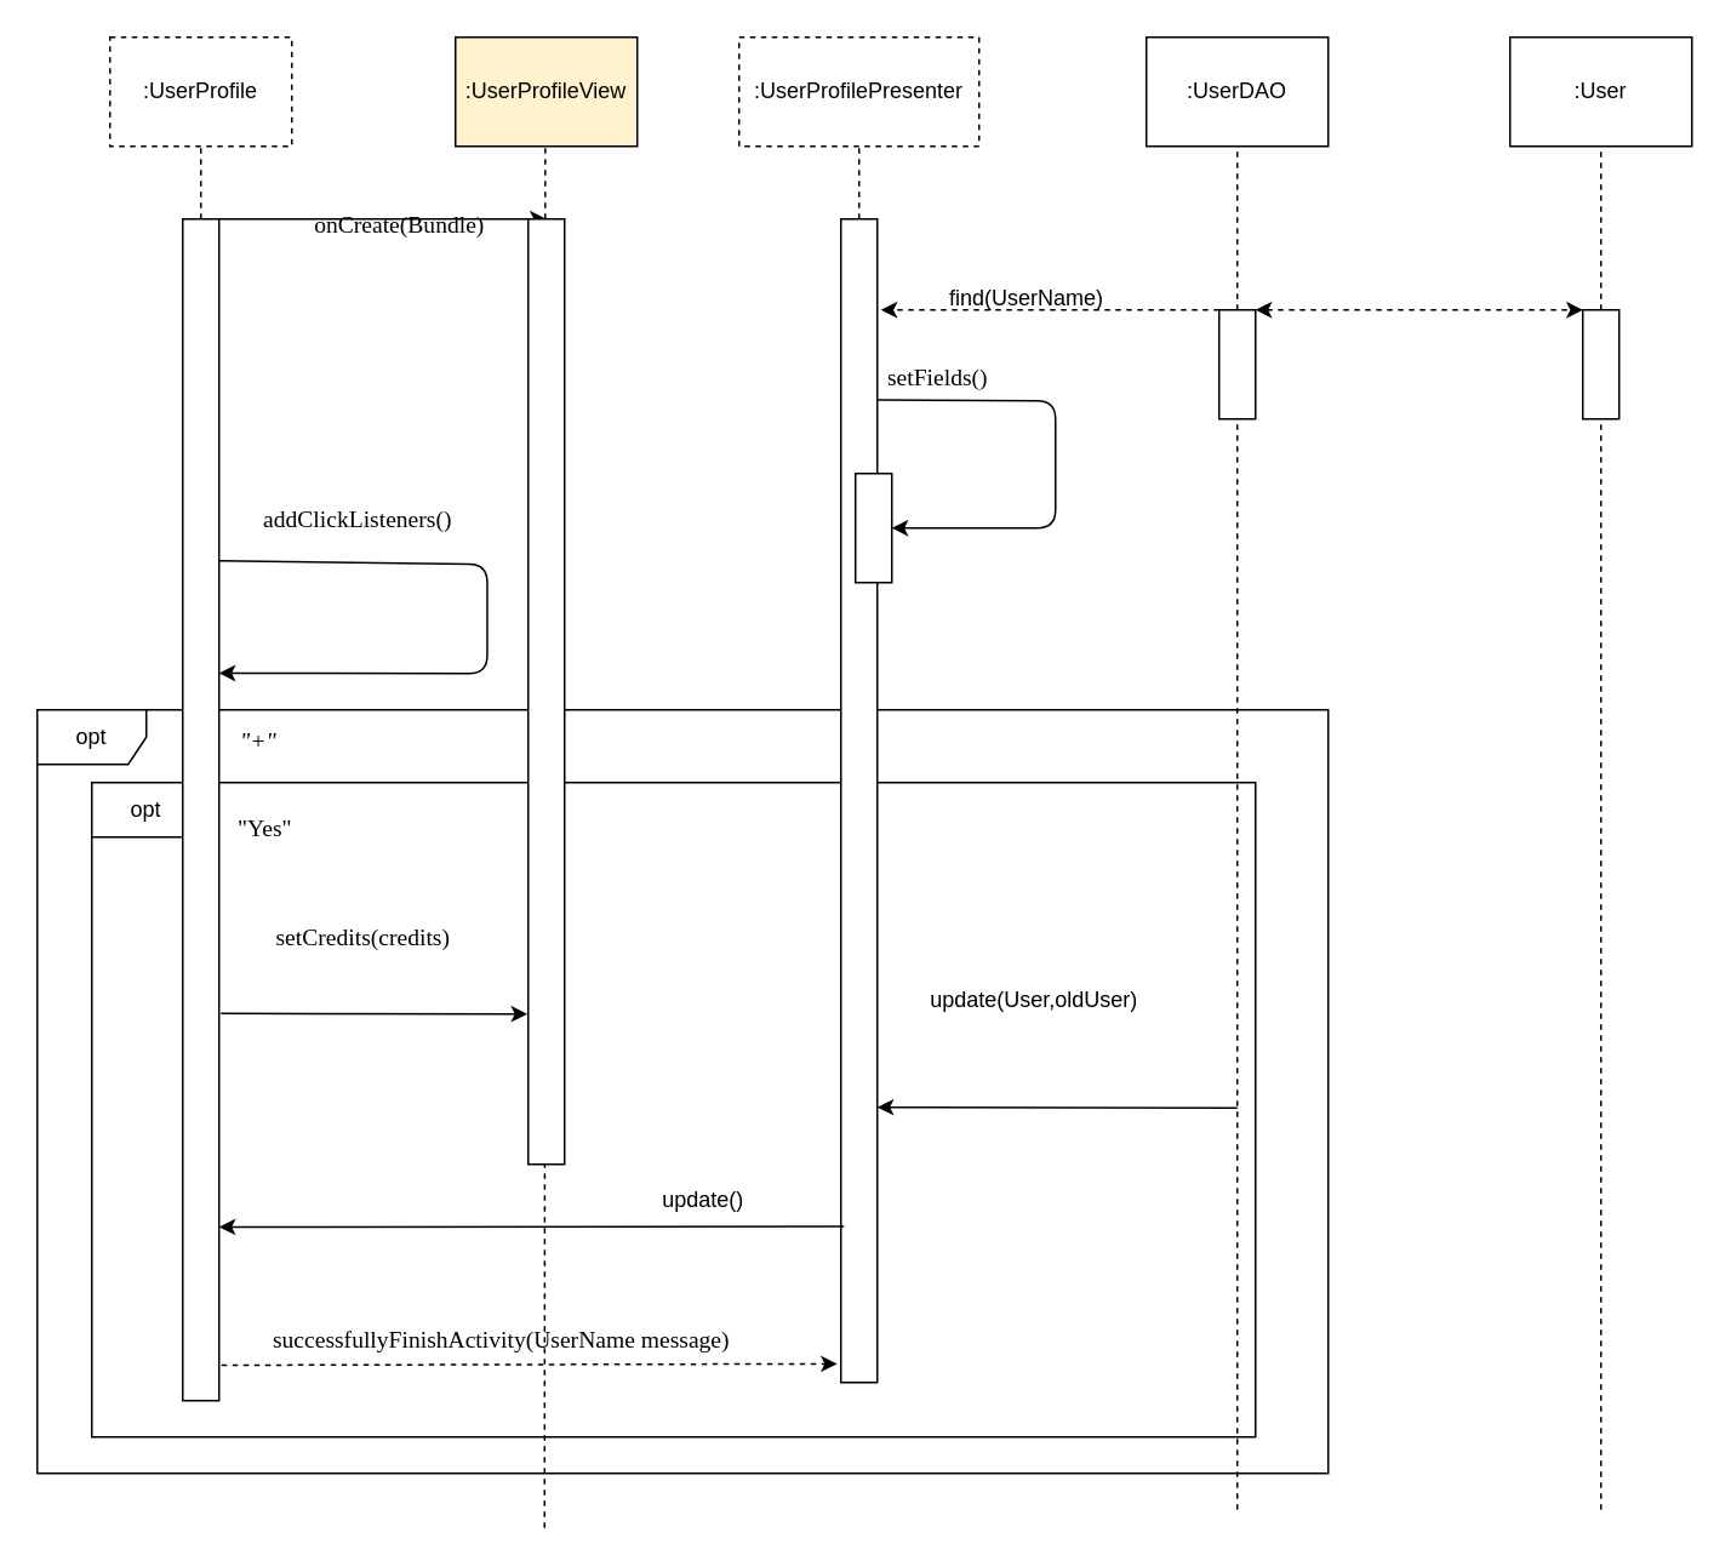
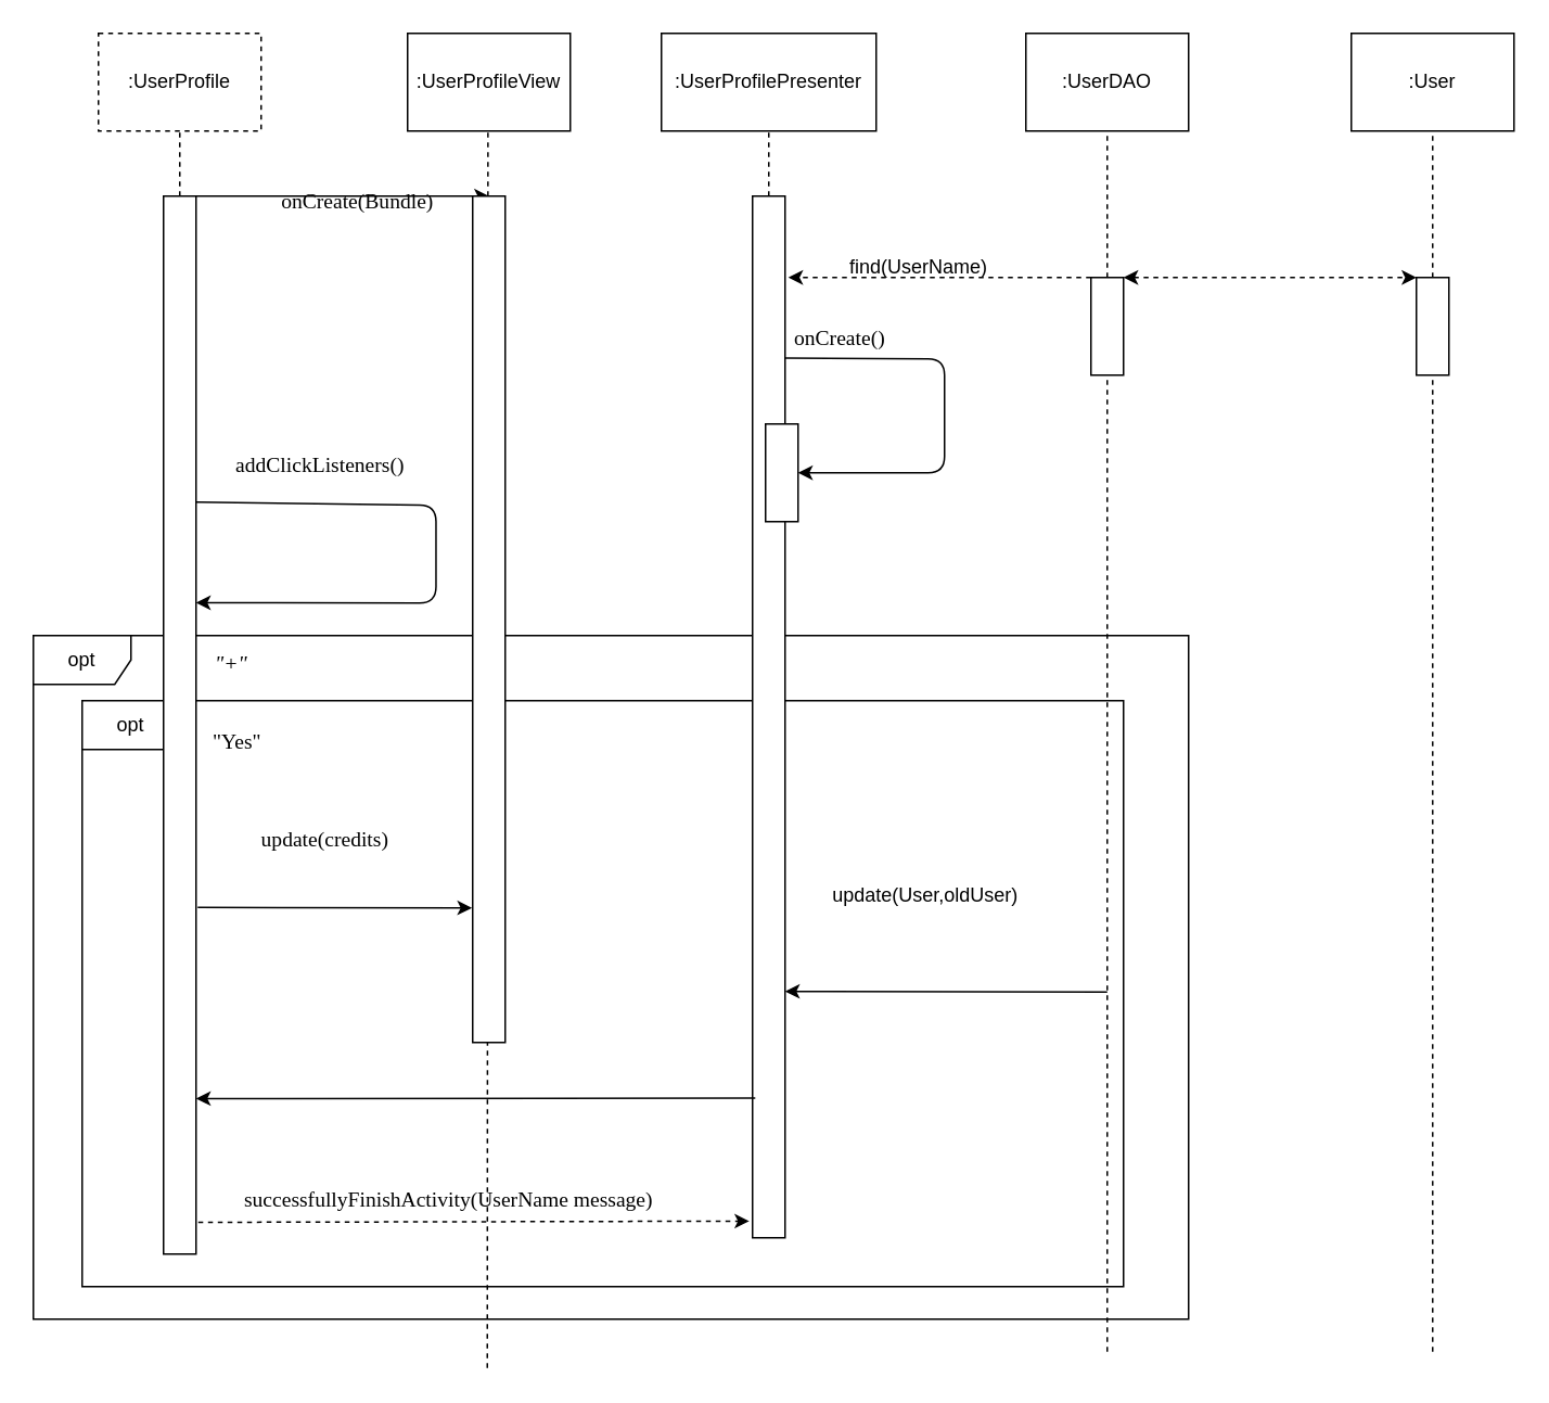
  <mxCell id="0" />
  <mxCell id="1" parent="0" />
  <mxCell id="2" value="opt" style="shape=umlFrame;whiteSpace=wrap;html=1;" parent="1" vertex="1"><mxGeometry x="20" y="390" width="710" height="420" as="geometry" /></mxCell>
  <mxCell id="3" value="opt" style="shape=umlFrame;whiteSpace=wrap;html=1;" parent="1" vertex="1"><mxGeometry x="50" y="430" width="640" height="360" as="geometry" /></mxCell>
  <mxCell id="4" value=":UserProfile" style="rounded=0;whiteSpace=wrap;html=1;dashed=1;" parent="1" vertex="1"><mxGeometry x="60" y="20" width="100" height="60" as="geometry" /></mxCell>
  <mxCell id="5" value="" style="endArrow=none;dashed=1;html=1;entryX=0.5;entryY=1;entryDx=0;entryDy=0;" parent="1" source="22" target="4" edge="1"><mxGeometry width="50" height="50" relative="1" as="geometry"><mxPoint x="110" y="690" as="sourcePoint" /><mxPoint x="109" y="243.036" as="targetPoint" /></mxGeometry></mxCell>
- <mxCell id="6" value=":UserProfilePresenter" style="rounded=0;whiteSpace=wrap;html=1;dashed=1;" parent="1" vertex="1"><mxGeometry x="406" y="20" width="132" height="60" as="geometry" /></mxCell>
+ <mxCell id="6" value=":UserProfilePresenter" style="rounded=0;whiteSpace=wrap;html=1;" parent="1" vertex="1"><mxGeometry x="406" y="20" width="132" height="60" as="geometry" /></mxCell>
  <mxCell id="7" value="" style="endArrow=none;dashed=1;html=1;entryX=0.5;entryY=1;entryDx=0;entryDy=0;" parent="1" source="12" target="6" edge="1"><mxGeometry width="50" height="50" relative="1" as="geometry"><mxPoint x="472" y="590" as="sourcePoint" /><mxPoint x="471" y="243.036" as="targetPoint" /></mxGeometry></mxCell>
- <mxCell id="8" value=":UserProfileView" style="rounded=0;whiteSpace=wrap;html=1;fillColor=#fff2cc;" parent="1" vertex="1"><mxGeometry x="250" y="20" width="100" height="60" as="geometry" /></mxCell>
+ <mxCell id="8" value=":UserProfileView" style="rounded=0;whiteSpace=wrap;html=1;" parent="1" vertex="1"><mxGeometry x="250" y="20" width="100" height="60" as="geometry" /></mxCell>
  <mxCell id="9" value="" style="endArrow=classic;html=1;exitX=0.75;exitY=0;exitDx=0;exitDy=0;" parent="1" source="22" edge="1"><mxGeometry width="50" height="50" relative="1" as="geometry"><mxPoint x="110" y="120" as="sourcePoint" /><mxPoint x="300" y="120" as="targetPoint" /></mxGeometry></mxCell>
  <mxCell id="10" value="" style="endArrow=classic;html=1;dashed=1;exitX=0;exitY=0;exitDx=0;exitDy=0;" parent="1" source="19" edge="1"><mxGeometry width="50" height="50" relative="1" as="geometry"><mxPoint x="680" y="290" as="sourcePoint" /><mxPoint x="484" y="170" as="targetPoint" /></mxGeometry></mxCell>
  <mxCell id="11" value="find(UserName)" style="text;html=1;" parent="1" vertex="1"><mxGeometry x="520" y="150" width="40" height="30" as="geometry" /></mxCell>
  <mxCell id="12" value="" style="rounded=0;whiteSpace=wrap;html=1;" parent="1" vertex="1"><mxGeometry x="462" y="120" width="20" height="640" as="geometry" /></mxCell>
  <mxCell id="13" value="" style="endArrow=none;dashed=1;html=1;entryX=0.5;entryY=1;entryDx=0;entryDy=0;" parent="1" source="33" edge="1"><mxGeometry width="50" height="50" relative="1" as="geometry"><mxPoint x="300" y="670" as="sourcePoint" /><mxPoint x="300" y="230" as="targetPoint" /></mxGeometry></mxCell>
  <mxCell id="14" value=":User" style="rounded=0;whiteSpace=wrap;html=1;" parent="1" vertex="1"><mxGeometry x="830" y="20" width="100" height="60" as="geometry" /></mxCell>
  <mxCell id="15" value="" style="endArrow=none;dashed=1;html=1;entryX=0.5;entryY=1;entryDx=0;entryDy=0;" parent="1" source="27" target="14" edge="1"><mxGeometry width="50" height="50" relative="1" as="geometry"><mxPoint x="890" y="690" as="sourcePoint" /><mxPoint x="889" y="263.036" as="targetPoint" /></mxGeometry></mxCell>
  <mxCell id="16" value=":UserDAO" style="rounded=0;whiteSpace=wrap;html=1;" parent="1" vertex="1"><mxGeometry x="630" y="20" width="100" height="60" as="geometry" /></mxCell>
  <mxCell id="17" value="" style="endArrow=none;dashed=1;html=1;entryX=0.5;entryY=1;entryDx=0;entryDy=0;" parent="1" source="19" target="16" edge="1"><mxGeometry width="50" height="50" relative="1" as="geometry"><mxPoint x="680" y="670" as="sourcePoint" /><mxPoint x="679" y="243.036" as="targetPoint" /></mxGeometry></mxCell>
  <mxCell id="18" value="" style="endArrow=classic;startArrow=classic;html=1;dashed=1;exitX=1;exitY=0;exitDx=0;exitDy=0;entryX=0;entryY=0;entryDx=0;entryDy=0;" parent="1" source="19" edge="1" target="27"><mxGeometry width="50" height="50" relative="1" as="geometry"><mxPoint x="680" y="170" as="sourcePoint" /><mxPoint x="1012" y="170" as="targetPoint" /></mxGeometry></mxCell>
  <mxCell id="19" value="" style="rounded=0;whiteSpace=wrap;html=1;" parent="1" vertex="1"><mxGeometry x="670" y="170" width="20" height="60" as="geometry" /></mxCell>
  <mxCell id="20" value="" style="endArrow=none;dashed=1;html=1;entryX=0.5;entryY=1;entryDx=0;entryDy=0;" parent="1" target="19" edge="1"><mxGeometry width="50" height="50" relative="1" as="geometry"><mxPoint x="680" y="830" as="sourcePoint" /><mxPoint x="680" y="80" as="targetPoint" /></mxGeometry></mxCell>
  <mxCell id="21" value="&lt;pre style=&quot;font-family: &amp;#34;consolas&amp;#34; ; font-size: 9.8pt&quot;&gt;addClickListeners()&lt;/pre&gt;" style="text;html=1;align=center;verticalAlign=middle;resizable=0;points=[];autosize=1;" parent="1" vertex="1"><mxGeometry x="121.48" y="260" width="150" height="50" as="geometry" /></mxCell>
  <mxCell id="22" value="" style="rounded=0;whiteSpace=wrap;html=1;" parent="1" vertex="1"><mxGeometry x="100" y="120" width="20" height="650" as="geometry" /></mxCell>
  <mxCell id="23" value="&lt;pre style=&quot;font-family: &amp;#34;consolas&amp;#34; ; font-size: 9.8pt&quot;&gt;onCreate(Bundle)&lt;span style=&quot;background-color: rgb(43 , 43 , 43)&quot;&gt;&lt;br&gt;&lt;/span&gt;&lt;/pre&gt;" style="text;html=1;align=center;verticalAlign=middle;resizable=0;points=[];autosize=1;" parent="1" vertex="1"><mxGeometry x="154" y="98" width="130" height="50" as="geometry" /></mxCell>
- <mxCell id="24" value="&lt;pre style=&quot;font-family: &amp;#34;consolas&amp;#34; ; font-size: 9.8pt&quot;&gt;setFields()&lt;/pre&gt;" style="text;whiteSpace=wrap;html=1;" parent="1" vertex="1"><mxGeometry x="486" y="180" width="90" height="30" as="geometry" /></mxCell>
+ <mxCell id="24" value="&lt;pre style=&quot;font-family: &amp;#34;consolas&amp;#34; ; font-size: 9.8pt&quot;&gt;onCreate()&lt;/pre&gt;" style="text;whiteSpace=wrap;html=1;" parent="1" vertex="1"><mxGeometry x="486" y="180" width="90" height="30" as="geometry" /></mxCell>
  <mxCell id="25" value="" style="rounded=0;whiteSpace=wrap;html=1;" parent="1" vertex="1"><mxGeometry x="470" y="260" width="20" height="60" as="geometry" /></mxCell>
  <mxCell id="26" value="" style="endArrow=classic;html=1;exitX=0.75;exitY=0;exitDx=0;exitDy=0;entryX=1;entryY=0.5;entryDx=0;entryDy=0;" parent="1" edge="1"><mxGeometry width="50" height="50" relative="1" as="geometry"><mxPoint x="482" y="219.5" as="sourcePoint" /><mxPoint x="490" y="290" as="targetPoint" /><Array as="points"><mxPoint x="580" y="220" /><mxPoint x="580" y="290" /></Array></mxGeometry></mxCell>
  <mxCell id="27" value="" style="rounded=0;whiteSpace=wrap;html=1;" parent="1" vertex="1"><mxGeometry x="870" y="170" width="20" height="60" as="geometry" /></mxCell>
  <mxCell id="28" value="" style="endArrow=none;dashed=1;html=1;entryX=0.5;entryY=1;entryDx=0;entryDy=0;" parent="1" target="27" edge="1"><mxGeometry width="50" height="50" relative="1" as="geometry"><mxPoint x="880" y="830" as="sourcePoint" /><mxPoint x="880" y="80" as="targetPoint" /></mxGeometry></mxCell>
  <mxCell id="29" value="" style="endArrow=classic;html=1;exitX=1.126;exitY=0.197;exitDx=0;exitDy=0;exitPerimeter=0;entryX=1.126;entryY=0.292;entryDx=0;entryDy=0;entryPerimeter=0;" parent="1" edge="1"><mxGeometry width="50" height="50" relative="1" as="geometry"><mxPoint x="120" y="308.05" as="sourcePoint" /><mxPoint x="120" y="369.8" as="targetPoint" /><Array as="points"><mxPoint x="267.48" y="310" /><mxPoint x="267.48" y="370" /></Array></mxGeometry></mxCell>
  <mxCell id="30" value="&lt;pre style=&quot;font-family: &amp;#34;consolas&amp;#34; ; font-size: 9.8pt&quot;&gt;&lt;span style=&quot;font-style: italic&quot;&gt;&quot;+&quot;&lt;/span&gt;&lt;/pre&gt;" style="text;whiteSpace=wrap;html=1;" parent="1" vertex="1"><mxGeometry x="130" y="380" width="40" height="60" as="geometry" /></mxCell>
  <mxCell id="31" value="" style="endArrow=none;dashed=1;html=1;entryX=0.5;entryY=1;entryDx=0;entryDy=0;" parent="1" edge="1"><mxGeometry width="50" height="50" relative="1" as="geometry"><mxPoint x="299" y="840" as="sourcePoint" /><mxPoint x="299.41" y="80" as="targetPoint" /></mxGeometry></mxCell>
  <mxCell id="32" value="&lt;pre style=&quot;font-family: &amp;#34;consolas&amp;#34; ; font-size: 9.8pt&quot;&gt;&quot;Yes&quot;&lt;/pre&gt;" style="text;html=1;align=center;verticalAlign=middle;resizable=0;points=[];autosize=1;" parent="1" vertex="1"><mxGeometry x="120" y="430" width="50" height="50" as="geometry" /></mxCell>
  <mxCell id="33" value="" style="rounded=0;whiteSpace=wrap;html=1;" parent="1" vertex="1"><mxGeometry x="290" y="120" width="20" height="520" as="geometry" /></mxCell>
- <mxCell id="34" value="&lt;pre style=&quot;text-align: left ; font-family: &amp;#34;consolas&amp;#34; ; font-size: 9.8pt&quot;&gt;setCredits(credits)&lt;/pre&gt;" style="text;html=1;align=center;verticalAlign=middle;resizable=0;points=[];autosize=1;" parent="1" vertex="1"><mxGeometry x="124" y="490" width="150" height="50" as="geometry" /></mxCell>
+ <mxCell id="34" value="&lt;pre style=&quot;text-align: left ; font-family: &amp;#34;consolas&amp;#34; ; font-size: 9.8pt&quot;&gt;update(credits)&lt;/pre&gt;" style="text;html=1;align=center;verticalAlign=middle;resizable=0;points=[];autosize=1;" parent="1" vertex="1"><mxGeometry x="124" y="490" width="150" height="50" as="geometry" /></mxCell>
  <mxCell id="35" value="" style="endArrow=classic;html=1;entryX=-0.021;entryY=0.841;entryDx=0;entryDy=0;entryPerimeter=0;" parent="1" target="33" edge="1"><mxGeometry width="50" height="50" relative="1" as="geometry"><mxPoint x="121" y="557" as="sourcePoint" /><mxPoint x="200" y="560" as="targetPoint" /></mxGeometry></mxCell>
  <mxCell id="36" value="" style="endArrow=classic;html=1;exitX=0.085;exitY=0.866;exitDx=0;exitDy=0;exitPerimeter=0;entryX=1;entryY=0.853;entryDx=0;entryDy=0;entryPerimeter=0;" parent="1" source="12" target="22" edge="1"><mxGeometry width="50" height="50" relative="1" as="geometry"><mxPoint x="360" y="640" as="sourcePoint" /><mxPoint x="410" y="590" as="targetPoint" /></mxGeometry></mxCell>
- <mxCell id="37" value="update()" style="text;html=1;align=center;verticalAlign=middle;resizable=0;points=[];autosize=1;" parent="1" vertex="1"><mxGeometry x="356" y="650" width="60" height="20" as="geometry" /></mxCell>
  <mxCell id="38" value="" style="endArrow=classic;html=1;entryX=1;entryY=0.931;entryDx=0;entryDy=0;entryPerimeter=0;" parent="1" edge="1"><mxGeometry width="50" height="50" relative="1" as="geometry"><mxPoint x="680" y="609" as="sourcePoint" /><mxPoint x="482" y="608.6" as="targetPoint" /></mxGeometry></mxCell>
  <mxCell id="39" value="update(User,oldUser)" style="text;html=1;align=center;verticalAlign=middle;resizable=0;points=[];autosize=1;" parent="1" vertex="1"><mxGeometry x="503" y="540" width="130" height="20" as="geometry" /></mxCell>
  <mxCell id="40" value="" style="endArrow=classic;html=1;exitX=1.068;exitY=0.97;exitDx=0;exitDy=0;exitPerimeter=0;entryX=-0.1;entryY=0.984;entryDx=0;entryDy=0;entryPerimeter=0;dashed=1;" parent="1" source="22" target="12" edge="1"><mxGeometry width="50" height="50" relative="1" as="geometry"><mxPoint x="482" y="760.13" as="sourcePoint" /><mxPoint x="430" y="740" as="targetPoint" /></mxGeometry></mxCell>
  <mxCell id="41" value="&lt;pre style=&quot;font-family: &amp;#34;consolas&amp;#34; ; font-size: 9.8pt&quot;&gt;successfullyFinishActivity(UserName message)&lt;/pre&gt;" style="text;html=1;align=center;verticalAlign=middle;resizable=0;points=[];autosize=1;" parent="1" vertex="1"><mxGeometry x="115" y="711" width="320" height="50" as="geometry" /></mxCell>
